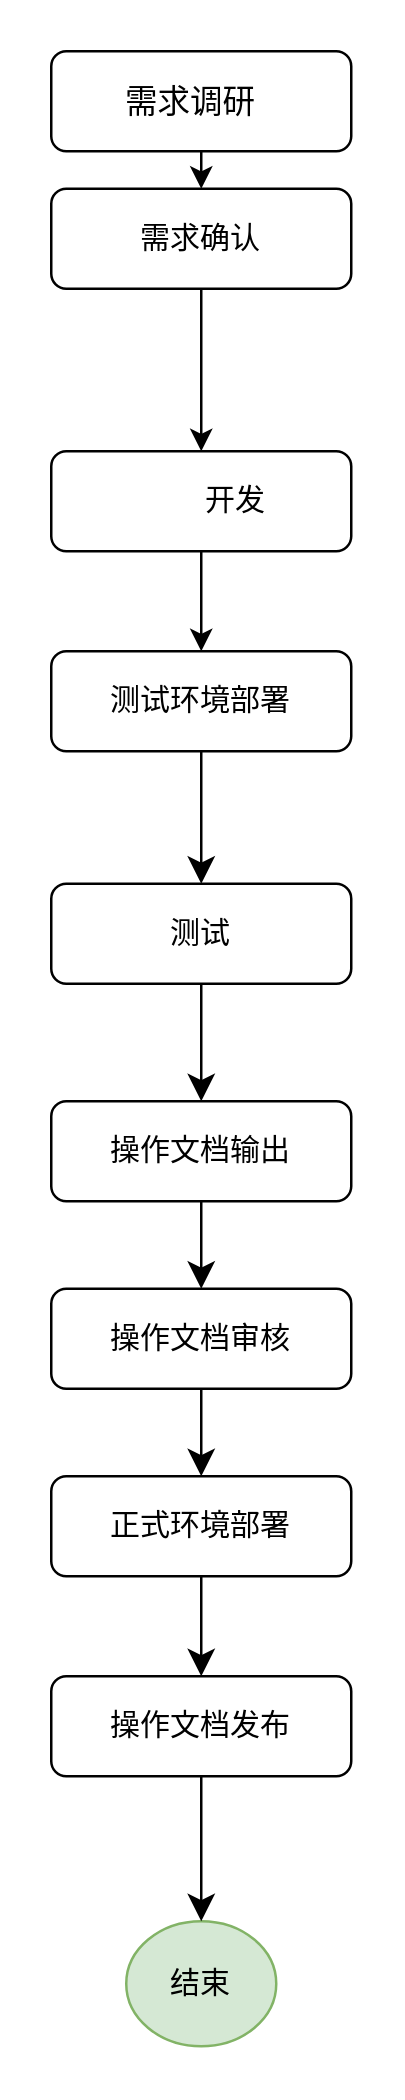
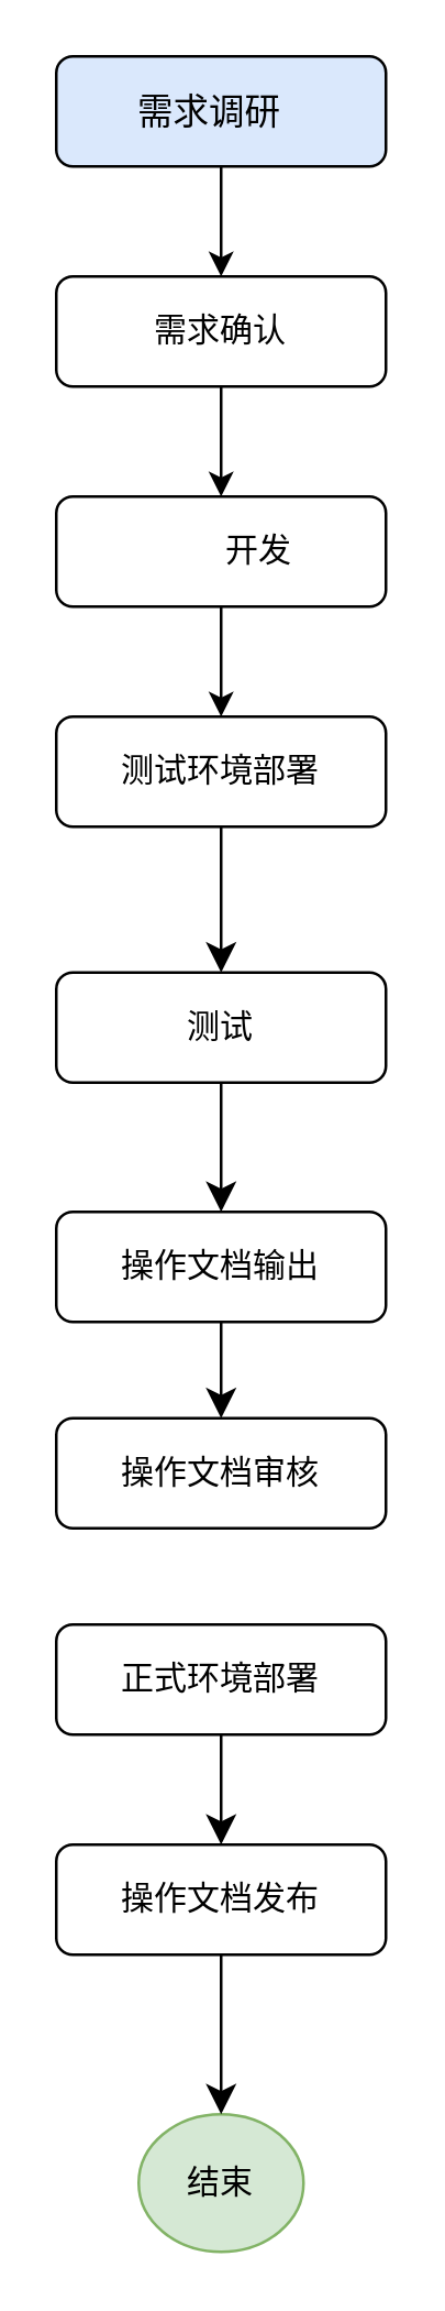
  <mxCell id="0" />
  <mxCell id="1" parent="0" />
  <mxCell id="2" style="edgeStyle=orthogonalEdgeStyle;rounded=0;orthogonalLoop=1;jettySize=auto;html=1;exitX=0.5;exitY=1;exitDx=0;exitDy=0;entryX=0.5;entryY=0;entryDx=0;entryDy=0;" edge="1" parent="1" source="3" target="8"><mxGeometry relative="1" as="geometry" /></mxCell>
- <mxCell id="3" value="&lt;p style=&quot;text-indent: 21pt; font-size: 13px;&quot; class=&quot;MsoNormal&quot;&gt;&lt;font face=&quot;微软雅黑&quot;&gt;需求调研&lt;/font&gt;&lt;/p&gt;" style="rounded=1;whiteSpace=wrap;html=1;fontSize=12;glass=0;strokeWidth=1;shadow=0;align=left;" vertex="1" parent="1"><mxGeometry x="20" y="20" width="120" height="40" as="geometry" /></mxCell>
+ <mxCell id="3" value="&lt;p style=&quot;text-indent: 21pt; font-size: 13px;&quot; class=&quot;MsoNormal&quot;&gt;&lt;font face=&quot;微软雅黑&quot;&gt;需求调研&lt;/font&gt;&lt;/p&gt;" style="rounded=1;whiteSpace=wrap;html=1;fontSize=12;glass=0;strokeWidth=1;shadow=0;align=left;fillColor=#dae8fc;" vertex="1" parent="1"><mxGeometry x="20" y="20" width="120" height="40" as="geometry" /></mxCell>
  <mxCell id="4" style="edgeStyle=none;curved=1;rounded=0;orthogonalLoop=1;jettySize=auto;html=1;exitX=0.5;exitY=1;exitDx=0;exitDy=0;fontSize=12;startSize=8;endSize=8;" edge="1" parent="1" source="5" target="12"><mxGeometry relative="1" as="geometry" /></mxCell>
  <mxCell id="5" value="&lt;p class=&quot;MsoNormal&quot; style=&quot;font-size: 12px;&quot;&gt;&lt;span style=&quot;font-family: 微软雅黑; font-size: 12px;&quot;&gt;测试环境部署&lt;/span&gt;&lt;/p&gt;" style="rounded=1;whiteSpace=wrap;html=1;fontSize=12;glass=0;strokeWidth=1;shadow=0;align=center;" vertex="1" parent="1"><mxGeometry x="20" y="260" width="120" height="40" as="geometry" /></mxCell>
  <mxCell id="6" value="结束" style="ellipse;whiteSpace=wrap;html=1;fillColor=#d5e8d4;strokeColor=#82b366;" vertex="1" parent="1"><mxGeometry x="50" y="768" width="60" height="50" as="geometry" /></mxCell>
  <mxCell id="7" style="edgeStyle=orthogonalEdgeStyle;rounded=0;orthogonalLoop=1;jettySize=auto;html=1;exitX=0.5;exitY=1;exitDx=0;exitDy=0;" edge="1" parent="1" source="8" target="10"><mxGeometry relative="1" as="geometry" /></mxCell>
- <mxCell id="8" value="&lt;p style=&quot;font-size: 12px;&quot; class=&quot;MsoNormal&quot;&gt;&lt;span style=&quot;font-family: 微软雅黑; font-size: 12px;&quot;&gt;需求确认&lt;/span&gt;&lt;/p&gt;" style="rounded=1;whiteSpace=wrap;html=1;fontSize=12;glass=0;strokeWidth=1;shadow=0;align=center;" vertex="1" parent="1"><mxGeometry x="20" y="75" width="120" height="40" as="geometry" /></mxCell>
+ <mxCell id="8" value="&lt;p style=&quot;font-size: 12px;&quot; class=&quot;MsoNormal&quot;&gt;&lt;span style=&quot;font-family: 微软雅黑; font-size: 12px;&quot;&gt;需求确认&lt;/span&gt;&lt;/p&gt;" style="rounded=1;whiteSpace=wrap;html=1;fontSize=12;glass=0;strokeWidth=1;shadow=0;align=center;" vertex="1" parent="1"><mxGeometry x="20" y="100" width="120" height="40" as="geometry" /></mxCell>
  <mxCell id="9" style="edgeStyle=orthogonalEdgeStyle;rounded=0;orthogonalLoop=1;jettySize=auto;html=1;exitX=0.5;exitY=1;exitDx=0;exitDy=0;" edge="1" parent="1" source="10" target="5"><mxGeometry relative="1" as="geometry" /></mxCell>
  <mxCell id="10" value="&lt;p class=&quot;MsoNormal&quot; style=&quot;text-indent: 21pt; font-size: 12px;&quot;&gt;&lt;span style=&quot;font-family: 微软雅黑; font-size: 12px;&quot;&gt;开发&lt;/span&gt;&lt;span style=&quot;font-family: 微软雅黑; font-size: 12px;&quot;&gt;&lt;/span&gt;&lt;/p&gt;" style="rounded=1;whiteSpace=wrap;html=1;fontSize=12;glass=0;strokeWidth=1;shadow=0;align=center;" vertex="1" parent="1"><mxGeometry x="20" y="180" width="120" height="40" as="geometry" /></mxCell>
  <mxCell id="11" style="edgeStyle=none;curved=1;rounded=0;orthogonalLoop=1;jettySize=auto;html=1;exitX=0.5;exitY=1;exitDx=0;exitDy=0;entryX=0.5;entryY=0;entryDx=0;entryDy=0;fontSize=12;startSize=8;endSize=8;" edge="1" parent="1" source="12" target="14"><mxGeometry relative="1" as="geometry" /></mxCell>
  <mxCell id="12" value="&lt;p class=&quot;MsoNormal&quot; style=&quot;font-size: 12px;&quot;&gt;&lt;font face=&quot;微软雅黑&quot;&gt;测试&lt;/font&gt;&lt;/p&gt;" style="rounded=1;whiteSpace=wrap;html=1;fontSize=12;glass=0;strokeWidth=1;shadow=0;align=center;" vertex="1" parent="1"><mxGeometry x="20" y="353" width="120" height="40" as="geometry" /></mxCell>
  <mxCell id="13" style="edgeStyle=none;curved=1;rounded=0;orthogonalLoop=1;jettySize=auto;html=1;exitX=0.5;exitY=1;exitDx=0;exitDy=0;entryX=0.5;entryY=0;entryDx=0;entryDy=0;fontSize=12;startSize=8;endSize=8;" edge="1" parent="1" source="14" target="18"><mxGeometry relative="1" as="geometry" /></mxCell>
  <mxCell id="14" value="&lt;p class=&quot;MsoNormal&quot; style=&quot;font-size: 12px;&quot;&gt;&lt;font face=&quot;微软雅黑&quot;&gt;操作文档输出&lt;/font&gt;&lt;/p&gt;" style="rounded=1;whiteSpace=wrap;html=1;fontSize=12;glass=0;strokeWidth=1;shadow=0;align=center;" vertex="1" parent="1"><mxGeometry x="20" y="440" width="120" height="40" as="geometry" /></mxCell>
  <mxCell id="15" style="edgeStyle=none;curved=1;rounded=0;orthogonalLoop=1;jettySize=auto;html=1;exitX=0.5;exitY=1;exitDx=0;exitDy=0;entryX=0.5;entryY=0;entryDx=0;entryDy=0;fontSize=12;startSize=8;endSize=8;" edge="1" parent="1" source="16" target="20"><mxGeometry relative="1" as="geometry" /></mxCell>
  <mxCell id="16" value="&lt;p class=&quot;MsoNormal&quot; style=&quot;font-size: 12px;&quot;&gt;&lt;font face=&quot;微软雅黑&quot;&gt;正式环境部署&lt;/font&gt;&lt;/p&gt;" style="rounded=1;whiteSpace=wrap;html=1;fontSize=12;glass=0;strokeWidth=1;shadow=0;align=center;" vertex="1" parent="1"><mxGeometry x="20" y="590" width="120" height="40" as="geometry" /></mxCell>
- <mxCell id="17" style="edgeStyle=none;curved=1;rounded=0;orthogonalLoop=1;jettySize=auto;html=1;exitX=0.5;exitY=1;exitDx=0;exitDy=0;entryX=0.5;entryY=0;entryDx=0;entryDy=0;fontSize=12;startSize=8;endSize=8;" edge="1" parent="1" source="18" target="16"><mxGeometry relative="1" as="geometry" /></mxCell>
  <mxCell id="18" value="&lt;p class=&quot;MsoNormal&quot; style=&quot;font-size: 12px;&quot;&gt;&lt;font face=&quot;微软雅黑&quot;&gt;操作文档审核&lt;/font&gt;&lt;/p&gt;" style="rounded=1;whiteSpace=wrap;html=1;fontSize=12;glass=0;strokeWidth=1;shadow=0;align=center;" vertex="1" parent="1"><mxGeometry x="20" y="515" width="120" height="40" as="geometry" /></mxCell>
  <mxCell id="19" style="edgeStyle=none;curved=1;rounded=0;orthogonalLoop=1;jettySize=auto;html=1;exitX=0.5;exitY=1;exitDx=0;exitDy=0;entryX=0.5;entryY=0;entryDx=0;entryDy=0;fontSize=12;startSize=8;endSize=8;" edge="1" parent="1" source="20" target="6"><mxGeometry relative="1" as="geometry" /></mxCell>
  <mxCell id="20" value="&lt;p class=&quot;MsoNormal&quot; style=&quot;font-size: 12px;&quot;&gt;&lt;font face=&quot;微软雅黑&quot;&gt;操作文档发布&lt;/font&gt;&lt;/p&gt;" style="rounded=1;whiteSpace=wrap;html=1;fontSize=12;glass=0;strokeWidth=1;shadow=0;align=center;" vertex="1" parent="1"><mxGeometry x="20" y="670" width="120" height="40" as="geometry" /></mxCell>
